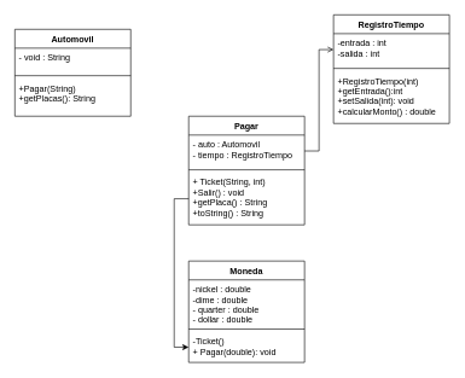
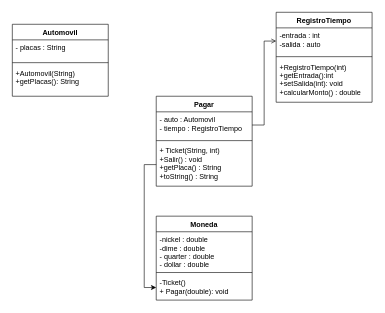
  <mxCell id="0" />
  <mxCell id="1" parent="0" />
  <mxCell id="2" value="Pagar" style="swimlane;fontStyle=1;align=center;verticalAlign=top;childLayout=stackLayout;horizontal=1;startSize=26;horizontalStack=0;resizeParent=1;resizeParentMax=0;resizeLast=0;collapsible=1;marginBottom=0;" vertex="1" parent="1"><mxGeometry x="260" y="160" width="160" height="150" as="geometry" /></mxCell>
  <mxCell id="3" value="- auto : Automovil&#10;- tiempo : RegistroTiempo" style="text;strokeColor=none;fillColor=none;align=left;verticalAlign=top;spacingLeft=4;spacingRight=4;overflow=hidden;rotatable=0;points=[[0,0.5],[1,0.5]];portConstraint=eastwest;" vertex="1" parent="2"><mxGeometry y="26" width="160" height="44" as="geometry" /></mxCell>
  <mxCell id="4" value="" style="line;strokeWidth=1;fillColor=none;align=left;verticalAlign=middle;spacingTop=-1;spacingLeft=3;spacingRight=3;rotatable=0;labelPosition=right;points=[];portConstraint=eastwest;" vertex="1" parent="2"><mxGeometry y="70" width="160" height="8" as="geometry" /></mxCell>
  <mxCell id="5" value="+ Ticket(String, int)&#10;+Salir() : void&#10;+getPlaca() : String&#10;+toString() : String" style="text;strokeColor=none;fillColor=none;align=left;verticalAlign=top;spacingLeft=4;spacingRight=4;overflow=hidden;rotatable=0;points=[[0,0.5],[1,0.5]];portConstraint=eastwest;" vertex="1" parent="2"><mxGeometry y="78" width="160" height="72" as="geometry" /></mxCell>
  <mxCell id="6" value="Automovil" style="swimlane;fontStyle=1;align=center;verticalAlign=top;childLayout=stackLayout;horizontal=1;startSize=26;horizontalStack=0;resizeParent=1;resizeParentMax=0;resizeLast=0;collapsible=1;marginBottom=0;" vertex="1" parent="1"><mxGeometry x="20" y="40" width="160" height="120" as="geometry" /></mxCell>
- <mxCell id="7" value="- void : String" style="text;strokeColor=none;fillColor=none;align=left;verticalAlign=top;spacingLeft=4;spacingRight=4;overflow=hidden;rotatable=0;points=[[0,0.5],[1,0.5]];portConstraint=eastwest;" vertex="1" parent="6"><mxGeometry y="26" width="160" height="34" as="geometry" /></mxCell>
+ <mxCell id="7" value="- placas : String" style="text;strokeColor=none;fillColor=none;align=left;verticalAlign=top;spacingLeft=4;spacingRight=4;overflow=hidden;rotatable=0;points=[[0,0.5],[1,0.5]];portConstraint=eastwest;" vertex="1" parent="6"><mxGeometry y="26" width="160" height="34" as="geometry" /></mxCell>
  <mxCell id="8" value="" style="line;strokeWidth=1;fillColor=none;align=left;verticalAlign=middle;spacingTop=-1;spacingLeft=3;spacingRight=3;rotatable=0;labelPosition=right;points=[];portConstraint=eastwest;" vertex="1" parent="6"><mxGeometry y="60" width="160" height="8" as="geometry" /></mxCell>
- <mxCell id="9" value="+Pagar(String)&#10;+getPlacas(): String" style="text;strokeColor=none;fillColor=none;align=left;verticalAlign=top;spacingLeft=4;spacingRight=4;overflow=hidden;rotatable=0;points=[[0,0.5],[1,0.5]];portConstraint=eastwest;" vertex="1" parent="6"><mxGeometry y="68" width="160" height="52" as="geometry" /></mxCell>
+ <mxCell id="9" value="+Automovil(String)&#10;+getPlacas(): String" style="text;strokeColor=none;fillColor=none;align=left;verticalAlign=top;spacingLeft=4;spacingRight=4;overflow=hidden;rotatable=0;points=[[0,0.5],[1,0.5]];portConstraint=eastwest;" vertex="1" parent="6"><mxGeometry y="68" width="160" height="52" as="geometry" /></mxCell>
  <mxCell id="10" value="RegistroTiempo" style="swimlane;fontStyle=1;align=center;verticalAlign=top;childLayout=stackLayout;horizontal=1;startSize=26;horizontalStack=0;resizeParent=1;resizeParentMax=0;resizeLast=0;collapsible=1;marginBottom=0;" vertex="1" parent="1"><mxGeometry x="460" y="20" width="160" height="150" as="geometry" /></mxCell>
- <mxCell id="11" value="-entrada : int&#10;-salida : int" style="text;strokeColor=none;fillColor=none;align=left;verticalAlign=top;spacingLeft=4;spacingRight=4;overflow=hidden;rotatable=0;points=[[0,0.5],[1,0.5]];portConstraint=eastwest;" vertex="1" parent="10"><mxGeometry y="26" width="160" height="44" as="geometry" /></mxCell>
+ <mxCell id="11" value="-entrada : int&#10;-salida : auto" style="text;strokeColor=none;fillColor=none;align=left;verticalAlign=top;spacingLeft=4;spacingRight=4;overflow=hidden;rotatable=0;points=[[0,0.5],[1,0.5]];portConstraint=eastwest;" vertex="1" parent="10"><mxGeometry y="26" width="160" height="44" as="geometry" /></mxCell>
  <mxCell id="12" value="" style="line;strokeWidth=1;fillColor=none;align=left;verticalAlign=middle;spacingTop=-1;spacingLeft=3;spacingRight=3;rotatable=0;labelPosition=right;points=[];portConstraint=eastwest;" vertex="1" parent="10"><mxGeometry y="70" width="160" height="8" as="geometry" /></mxCell>
  <mxCell id="13" value="+RegistroTiempo(int)&#10;+getEntrada():int&#10;+setSalida(int): void&#10;+calcularMonto() : double" style="text;strokeColor=none;fillColor=none;align=left;verticalAlign=top;spacingLeft=4;spacingRight=4;overflow=hidden;rotatable=0;points=[[0,0.5],[1,0.5]];portConstraint=eastwest;" vertex="1" parent="10"><mxGeometry y="78" width="160" height="72" as="geometry" /></mxCell>
  <mxCell id="14" style="edgeStyle=orthogonalEdgeStyle;rounded=0;orthogonalLoop=1;jettySize=auto;html=1;exitX=1;exitY=0.5;exitDx=0;exitDy=0;entryX=0;entryY=0.5;entryDx=0;entryDy=0;endArrow=open;" edge="1" parent="1" source="3" target="11"><mxGeometry relative="1" as="geometry" /></mxCell>
  <mxCell id="15" value="Moneda" style="swimlane;fontStyle=1;align=center;verticalAlign=top;childLayout=stackLayout;horizontal=1;startSize=26;horizontalStack=0;resizeParent=1;resizeParentMax=0;resizeLast=0;collapsible=1;marginBottom=0;" vertex="1" parent="1"><mxGeometry x="260" y="360" width="160" height="140" as="geometry" /></mxCell>
  <mxCell id="16" value="-nickel : double&#10;-dime : double&#10;- quarter : double&#10;- dollar : double" style="text;strokeColor=none;fillColor=none;align=left;verticalAlign=top;spacingLeft=4;spacingRight=4;overflow=hidden;rotatable=0;points=[[0,0.5],[1,0.5]];portConstraint=eastwest;" vertex="1" parent="15"><mxGeometry y="26" width="160" height="64" as="geometry" /></mxCell>
  <mxCell id="17" value="" style="line;strokeWidth=1;fillColor=none;align=left;verticalAlign=middle;spacingTop=-1;spacingLeft=3;spacingRight=3;rotatable=0;labelPosition=right;points=[];portConstraint=eastwest;" vertex="1" parent="15"><mxGeometry y="90" width="160" height="8" as="geometry" /></mxCell>
  <mxCell id="18" value="-Ticket()&#10;+ Pagar(double): void" style="text;strokeColor=none;fillColor=none;align=left;verticalAlign=top;spacingLeft=4;spacingRight=4;overflow=hidden;rotatable=0;points=[[0,0.5],[1,0.5]];portConstraint=eastwest;" vertex="1" parent="15"><mxGeometry y="98" width="160" height="42" as="geometry" /></mxCell>
  <mxCell id="19" style="edgeStyle=orthogonalEdgeStyle;rounded=0;orthogonalLoop=1;jettySize=auto;html=1;exitX=0;exitY=0.5;exitDx=0;exitDy=0;entryX=0;entryY=0.5;entryDx=0;entryDy=0;" edge="1" parent="1" source="5" target="18"><mxGeometry relative="1" as="geometry" /></mxCell>
